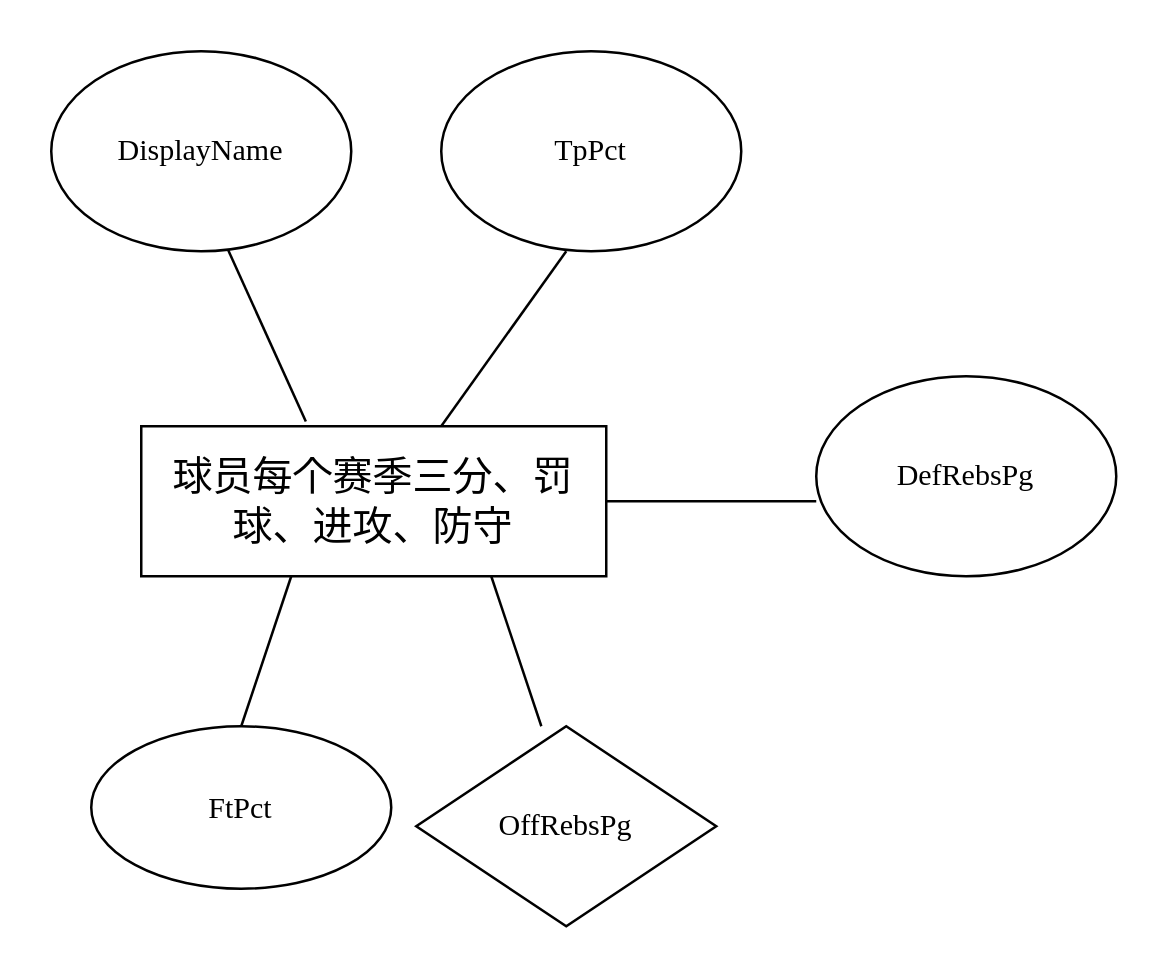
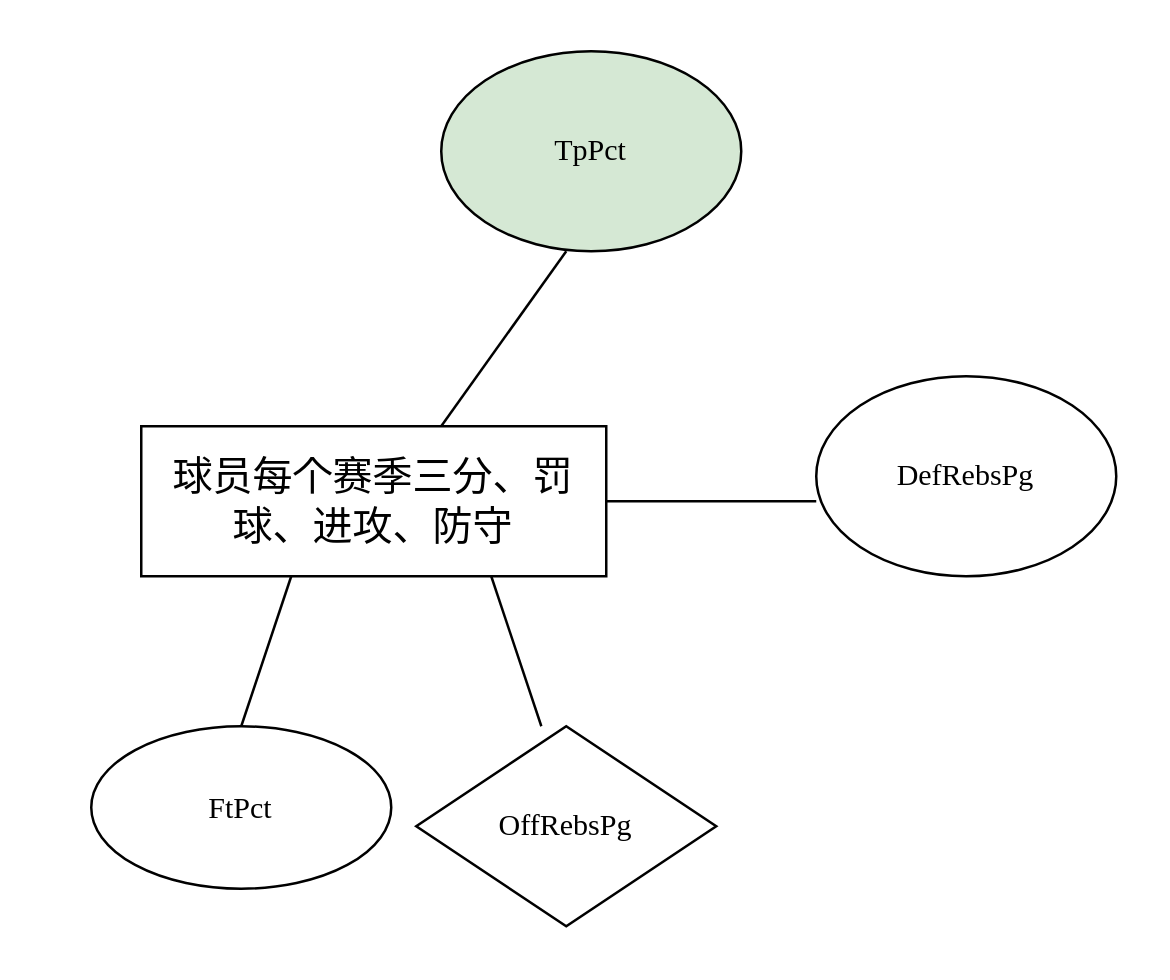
  <mxCell id="0" />
  <mxCell id="1" parent="0" />
  <mxCell id="2" value="&lt;p class=&quot;MsoNormal&quot;&gt;&lt;span style=&quot;font-size: 12pt;&quot;&gt;&lt;font face=&quot;Times New Roman&quot;&gt;球员每个赛季三分、罚球、进攻、防守&lt;/font&gt;&lt;/span&gt;&lt;/p&gt;" style="rounded=0;whiteSpace=wrap;html=1;" vertex="1" parent="1"><mxGeometry x="56" y="170" width="186" height="60" as="geometry" /></mxCell>
- <mxCell id="3" value="" style="endArrow=none;html=1;rounded=0;exitX=0.354;exitY=-0.031;exitDx=0;exitDy=0;exitPerimeter=0;entryX=0.587;entryY=0.985;entryDx=0;entryDy=0;entryPerimeter=0;" edge="1" parent="1" source="2" target="4"><mxGeometry width="50" height="50" relative="1" as="geometry"><mxPoint x="96.32" y="170" as="sourcePoint" /><mxPoint x="96" y="100" as="targetPoint" /></mxGeometry></mxCell>
- <mxCell id="4" value="&lt;font face=&quot;Times New Roman&quot;&gt;DisplayName&lt;/font&gt;" style="ellipse;whiteSpace=wrap;html=1;" vertex="1" parent="1"><mxGeometry x="20" y="20" width="120" height="80" as="geometry" /></mxCell>
  <mxCell id="5" value="" style="endArrow=none;html=1;rounded=0;entryX=0.5;entryY=0;entryDx=0;entryDy=0;" edge="1" parent="1" target="6"><mxGeometry width="50" height="50" relative="1" as="geometry"><mxPoint x="116" y="230" as="sourcePoint" /><mxPoint x="246" y="280" as="targetPoint" /></mxGeometry></mxCell>
  <mxCell id="6" value="&lt;font face=&quot;Times New Roman&quot;&gt;FtPct&lt;/font&gt;" style="ellipse;whiteSpace=wrap;html=1;" vertex="1" parent="1"><mxGeometry x="36" y="290" width="120" height="65" as="geometry" /></mxCell>
  <mxCell id="7" value="" style="endArrow=none;html=1;rounded=0;exitX=0.645;exitY=0;exitDx=0;exitDy=0;exitPerimeter=0;" edge="1" parent="1" source="2"><mxGeometry width="50" height="50" relative="1" as="geometry"><mxPoint x="192" y="150" as="sourcePoint" /><mxPoint x="226" y="100" as="targetPoint" /></mxGeometry></mxCell>
- <mxCell id="8" value="&lt;font face=&quot;Times New Roman&quot;&gt;TpPct&lt;/font&gt;" style="ellipse;whiteSpace=wrap;html=1;" vertex="1" parent="1"><mxGeometry x="176" y="20" width="120" height="80" as="geometry" /></mxCell>
+ <mxCell id="8" value="&lt;font face=&quot;Times New Roman&quot;&gt;TpPct&lt;/font&gt;" style="ellipse;whiteSpace=wrap;html=1;fillColor=#d5e8d4;" vertex="1" parent="1"><mxGeometry x="176" y="20" width="120" height="80" as="geometry" /></mxCell>
  <mxCell id="9" value="&lt;font face=&quot;Times New Roman&quot;&gt;OffRebsPg&lt;/font&gt;" style="rhombus;whiteSpace=wrap;html=1;" vertex="1" parent="1"><mxGeometry x="166" y="290" width="120" height="80" as="geometry" /></mxCell>
  <mxCell id="10" value="" style="endArrow=none;html=1;rounded=0;entryX=0.417;entryY=0;entryDx=0;entryDy=0;entryPerimeter=0;" edge="1" parent="1" target="9"><mxGeometry width="50" height="50" relative="1" as="geometry"><mxPoint x="196" y="230" as="sourcePoint" /><mxPoint x="176" y="290" as="targetPoint" /></mxGeometry></mxCell>
  <mxCell id="11" value="" style="endArrow=none;html=1;rounded=0;exitX=0.645;exitY=0;exitDx=0;exitDy=0;exitPerimeter=0;" edge="1" parent="1"><mxGeometry width="50" height="50" relative="1" as="geometry"><mxPoint x="242" y="200" as="sourcePoint" /><mxPoint x="326" y="200" as="targetPoint" /></mxGeometry></mxCell>
  <mxCell id="12" value="&lt;font face=&quot;Times New Roman&quot;&gt;DefRebsPg&lt;/font&gt;" style="ellipse;whiteSpace=wrap;html=1;" vertex="1" parent="1"><mxGeometry x="326" y="150" width="120" height="80" as="geometry" /></mxCell>
